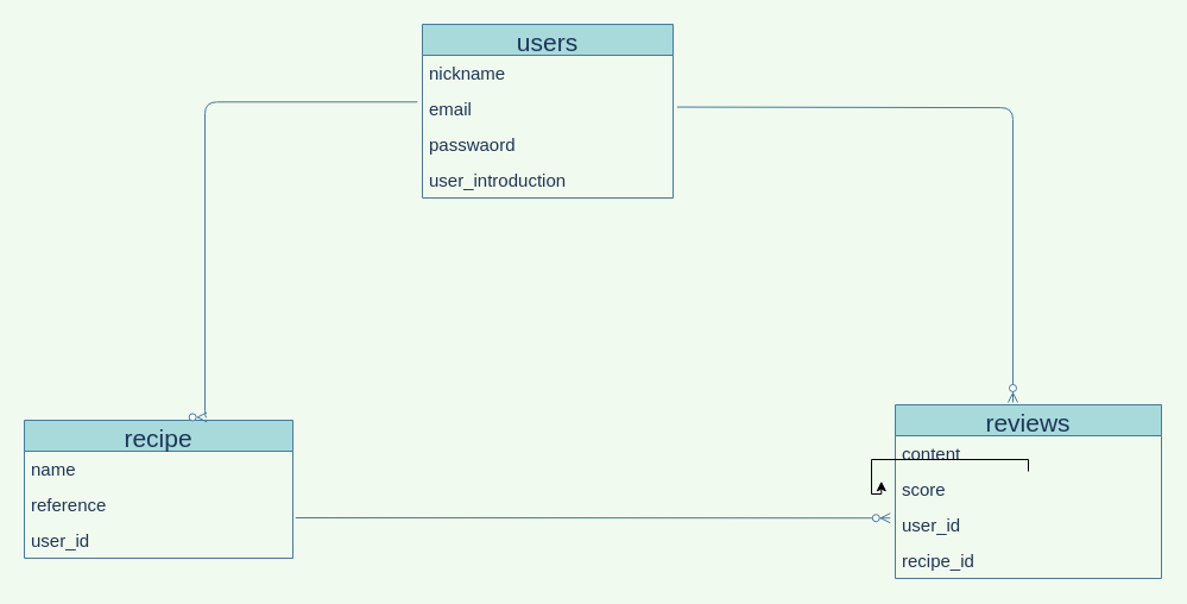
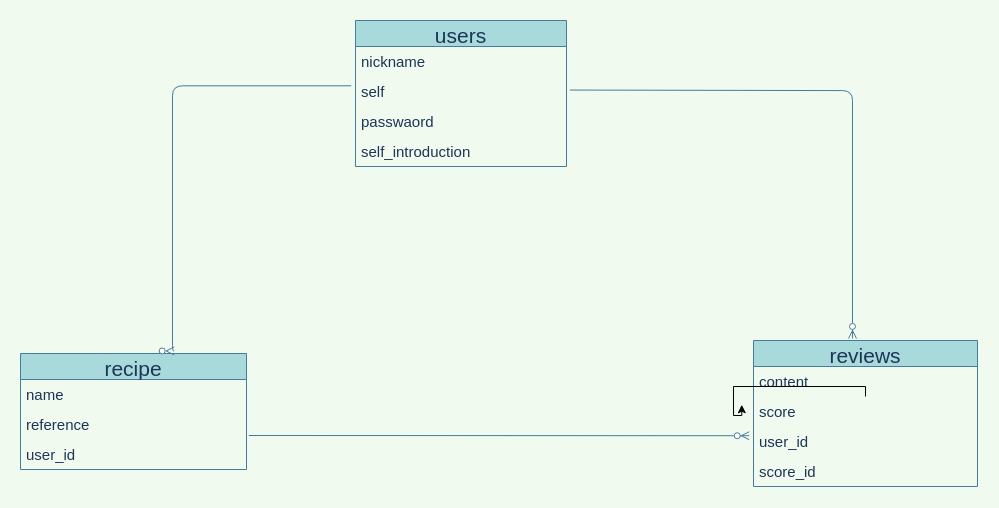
  <mxCell id="0" />
  <mxCell id="1" parent="0" />
  <mxCell id="2" value="users" style="swimlane;fontStyle=0;childLayout=stackLayout;horizontal=1;startSize=26;horizontalStack=0;resizeParent=1;resizeParentMax=0;resizeLast=0;collapsible=1;marginBottom=0;align=center;fontSize=21;fillColor=#A8DADC;strokeColor=#457B9D;fontColor=#1D3557;labelBackgroundColor=none;labelBorderColor=none;" parent="1" vertex="1"><mxGeometry x="355" y="20" width="211" height="146" as="geometry" /></mxCell>
  <mxCell id="3" value="nickname" style="text;strokeColor=none;fillColor=none;spacingLeft=4;spacingRight=4;overflow=hidden;rotatable=0;points=[[0,0.5],[1,0.5]];portConstraint=eastwest;fontSize=15;fontColor=#1D3557;" parent="2" vertex="1"><mxGeometry y="26" width="211" height="30" as="geometry" /></mxCell>
- <mxCell id="4" value="email" style="text;strokeColor=none;fillColor=none;spacingLeft=4;spacingRight=4;overflow=hidden;rotatable=0;points=[[0,0.5],[1,0.5]];portConstraint=eastwest;fontSize=15;fontColor=#1D3557;" parent="2" vertex="1"><mxGeometry y="56" width="211" height="30" as="geometry" /></mxCell>
+ <mxCell id="4" value="self" style="text;strokeColor=none;fillColor=none;spacingLeft=4;spacingRight=4;overflow=hidden;rotatable=0;points=[[0,0.5],[1,0.5]];portConstraint=eastwest;fontSize=15;fontColor=#1D3557;" parent="2" vertex="1"><mxGeometry y="56" width="211" height="30" as="geometry" /></mxCell>
  <mxCell id="5" value="passwaord" style="text;strokeColor=none;fillColor=none;spacingLeft=4;spacingRight=4;overflow=hidden;rotatable=0;points=[[0,0.5],[1,0.5]];portConstraint=eastwest;fontSize=15;fontColor=#1D3557;" parent="2" vertex="1"><mxGeometry y="86" width="211" height="30" as="geometry" /></mxCell>
- <mxCell id="6" value="user_introduction" style="text;strokeColor=none;fillColor=none;spacingLeft=4;spacingRight=4;overflow=hidden;rotatable=0;points=[[0,0.5],[1,0.5]];portConstraint=eastwest;fontSize=15;fontColor=#1D3557;" vertex="1" parent="2"><mxGeometry y="116" width="211" height="30" as="geometry" /></mxCell>
+ <mxCell id="6" value="self_introduction" style="text;strokeColor=none;fillColor=none;spacingLeft=4;spacingRight=4;overflow=hidden;rotatable=0;points=[[0,0.5],[1,0.5]];portConstraint=eastwest;fontSize=15;fontColor=#1D3557;" vertex="1" parent="2"><mxGeometry y="116" width="211" height="30" as="geometry" /></mxCell>
  <mxCell id="7" value="recipe" style="swimlane;fontStyle=0;childLayout=stackLayout;horizontal=1;startSize=26;horizontalStack=0;resizeParent=1;resizeParentMax=0;resizeLast=0;collapsible=1;marginBottom=0;align=center;fontSize=21;fillColor=#A8DADC;strokeColor=#457B9D;fontColor=#1D3557;" parent="1" vertex="1"><mxGeometry x="20" y="353" width="226" height="116" as="geometry" /></mxCell>
  <mxCell id="8" value="name" style="text;strokeColor=none;fillColor=none;spacingLeft=4;spacingRight=4;overflow=hidden;rotatable=0;points=[[0,0.5],[1,0.5]];portConstraint=eastwest;fontSize=15;fontColor=#1D3557;" vertex="1" parent="7"><mxGeometry y="26" width="226" height="30" as="geometry" /></mxCell>
  <mxCell id="9" value="reference" style="text;strokeColor=none;fillColor=none;spacingLeft=4;spacingRight=4;overflow=hidden;rotatable=0;points=[[0,0.5],[1,0.5]];portConstraint=eastwest;fontSize=15;fontColor=#1D3557;" vertex="1" parent="7"><mxGeometry y="56" width="226" height="30" as="geometry" /></mxCell>
  <mxCell id="10" value="user_id" style="text;strokeColor=none;fillColor=none;spacingLeft=4;spacingRight=4;overflow=hidden;rotatable=0;points=[[0,0.5],[1,0.5]];portConstraint=eastwest;fontSize=15;fontColor=#1D3557;" parent="7" vertex="1"><mxGeometry y="86" width="226" height="30" as="geometry" /></mxCell>
  <mxCell id="11" value="" style="edgeStyle=orthogonalEdgeStyle;fontSize=12;html=1;endArrow=ERzeroToMany;endFill=1;strokeColor=#457B9D;fillColor=#A8DADC;exitX=1.016;exitY=0.352;exitDx=0;exitDy=0;exitPerimeter=0;entryX=0.442;entryY=-0.014;entryDx=0;entryDy=0;entryPerimeter=0;" parent="1" target="13" edge="1"><mxGeometry width="100" height="100" relative="1" as="geometry"><mxPoint x="569.376" y="89.56" as="sourcePoint" /><mxPoint x="869" y="90" as="targetPoint" /></mxGeometry></mxCell>
  <mxCell id="12" value="" style="fontSize=12;html=1;endArrow=ERzeroToMany;endFill=1;strokeColor=#457B9D;fillColor=#A8DADC;edgeStyle=elbowEdgeStyle;exitX=-0.02;exitY=0.21;exitDx=0;exitDy=0;exitPerimeter=0;entryX=0.68;entryY=-0.022;entryDx=0;entryDy=0;entryPerimeter=0;" parent="1" edge="1" target="7"><mxGeometry width="100" height="100" relative="1" as="geometry"><mxPoint x="350.78" y="85.3" as="sourcePoint" /><mxPoint x="172" y="321" as="targetPoint" /><Array as="points"><mxPoint x="172" y="221" /><mxPoint x="172" y="154" /></Array></mxGeometry></mxCell>
  <mxCell id="13" value="reviews" style="swimlane;fontStyle=0;childLayout=stackLayout;horizontal=1;startSize=26;horizontalStack=0;resizeParent=1;resizeParentMax=0;resizeLast=0;collapsible=1;marginBottom=0;align=center;fontSize=21;fillColor=#A8DADC;strokeColor=#457B9D;fontColor=#1D3557;" parent="1" vertex="1"><mxGeometry x="753" y="340" width="224" height="146" as="geometry" /></mxCell>
  <mxCell id="14" value="content" style="text;strokeColor=none;fillColor=none;spacingLeft=4;spacingRight=4;overflow=hidden;rotatable=0;points=[[0,0.5],[1,0.5]];portConstraint=eastwest;fontSize=15;fontColor=#1D3557;" parent="13" vertex="1"><mxGeometry y="26" width="224" height="30" as="geometry" /></mxCell>
  <mxCell id="15" value="score" style="text;strokeColor=none;fillColor=none;spacingLeft=4;spacingRight=4;overflow=hidden;rotatable=0;points=[[0,0.5],[1,0.5]];portConstraint=eastwest;fontSize=15;fontColor=#1D3557;" parent="13" vertex="1"><mxGeometry y="56" width="224" height="30" as="geometry" /></mxCell>
  <mxCell id="16" value="user_id" style="text;strokeColor=none;fillColor=none;spacingLeft=4;spacingRight=4;overflow=hidden;rotatable=0;points=[[0,0.5],[1,0.5]];portConstraint=eastwest;fontSize=15;fontColor=#1D3557;" parent="13" vertex="1"><mxGeometry y="86" width="224" height="30" as="geometry" /></mxCell>
- <mxCell id="17" value="recipe_id" style="text;strokeColor=none;fillColor=none;spacingLeft=4;spacingRight=4;overflow=hidden;rotatable=0;points=[[0,0.5],[1,0.5]];portConstraint=eastwest;fontSize=15;fontColor=#1D3557;" parent="13" vertex="1"><mxGeometry y="116" width="224" height="30" as="geometry" /></mxCell>
+ <mxCell id="17" value="score_id" style="text;strokeColor=none;fillColor=none;spacingLeft=4;spacingRight=4;overflow=hidden;rotatable=0;points=[[0,0.5],[1,0.5]];portConstraint=eastwest;fontSize=15;fontColor=#1D3557;" parent="13" vertex="1"><mxGeometry y="116" width="224" height="30" as="geometry" /></mxCell>
  <mxCell id="18" value="" style="fontSize=12;html=1;endArrow=ERzeroToMany;endFill=1;strokeColor=#457B9D;fillColor=#A8DADC;edgeStyle=elbowEdgeStyle;entryX=-0.019;entryY=0.308;entryDx=0;entryDy=0;entryPerimeter=0;" edge="1" parent="1" target="16"><mxGeometry width="100" height="100" relative="1" as="geometry"><mxPoint x="259" y="435" as="sourcePoint" /><mxPoint x="739" y="388" as="targetPoint" /><Array as="points"><mxPoint x="244" y="441" /><mxPoint x="271" y="424" /><mxPoint x="749" y="405" /><mxPoint x="749" y="394" /><mxPoint x="650" y="394" /><mxPoint x="486" y="376" /><mxPoint x="415" y="387" /><mxPoint x="304" y="395" /><mxPoint x="610" y="395" /><mxPoint x="538" y="386" /><mxPoint x="486" y="388" /><mxPoint x="505" y="402" /><mxPoint x="403" y="371.7" /></Array></mxGeometry></mxCell>
  <mxCell id="19" style="edgeStyle=orthogonalEdgeStyle;rounded=0;orthogonalLoop=1;jettySize=auto;html=1;" edge="1" parent="1" source="15"><mxGeometry relative="1" as="geometry"><mxPoint x="741.25" y="404.25" as="targetPoint" /><Array as="points"><mxPoint x="733" y="386" /><mxPoint x="733" y="415" /><mxPoint x="741" y="415" /></Array></mxGeometry></mxCell>
